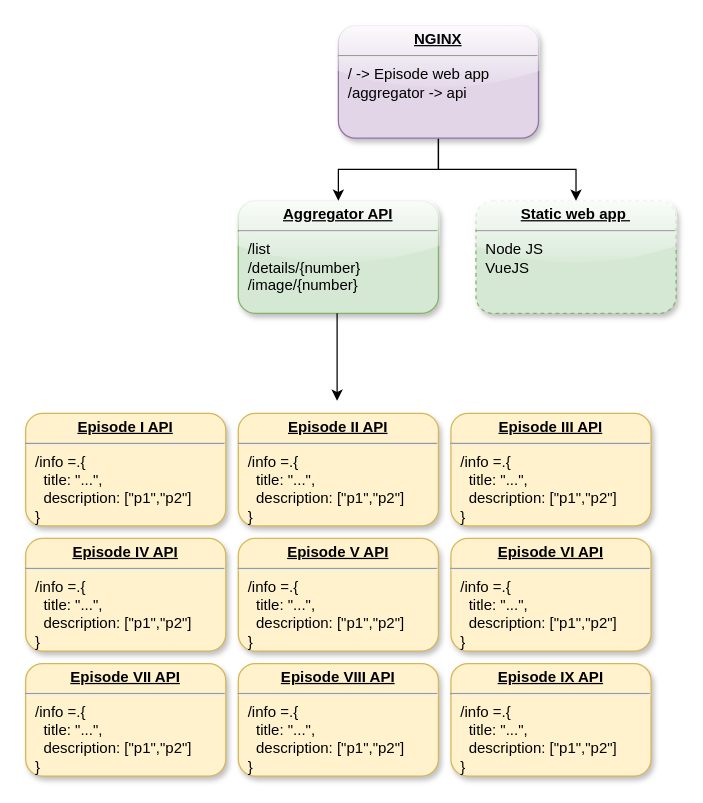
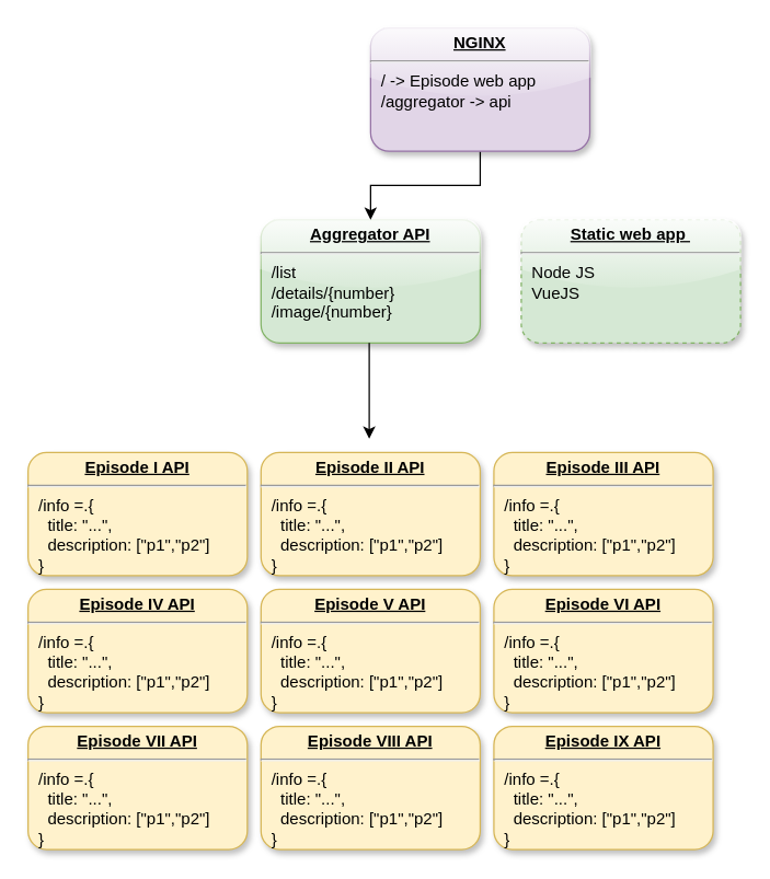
  <mxCell id="0" />
  <mxCell id="1" parent="0" />
  <mxCell id="2" value="&lt;p style=&quot;margin: 0px ; margin-top: 4px ; text-align: center ; text-decoration: underline&quot;&gt;&lt;b&gt;Aggregator API&lt;/b&gt;&lt;/p&gt;&lt;hr&gt;&lt;p style=&quot;margin: 0px ; margin-left: 8px&quot;&gt;/list&lt;/p&gt;&lt;p style=&quot;margin: 0px ; margin-left: 8px&quot;&gt;/details/{number}&lt;/p&gt;&lt;p style=&quot;margin: 0px 0px 0px 8px&quot;&gt;/image/{number}&lt;/p&gt;&lt;p style=&quot;margin: 0px 0px 0px 8px&quot;&gt;&lt;br&gt;&lt;/p&gt;&lt;p style=&quot;margin: 0px ; margin-left: 8px&quot;&gt;&lt;br&gt;&lt;/p&gt;" style="verticalAlign=top;align=left;overflow=fill;fontSize=12;fontFamily=Helvetica;html=1;rounded=1;glass=1;fillColor=#d5e8d4;strokeColor=#82b366;shadow=1;" vertex="1" parent="1"><mxGeometry x="190" y="160" width="160" height="90" as="geometry" /></mxCell>
  <mxCell id="3" value="&lt;p style=&quot;margin: 0px ; margin-top: 4px ; text-align: center ; text-decoration: underline&quot;&gt;&lt;b&gt;Episode V API&lt;/b&gt;&lt;/p&gt;&lt;hr&gt;&lt;p style=&quot;margin: 0px ; margin-left: 8px&quot;&gt;/info =.{&lt;/p&gt;&lt;p style=&quot;margin: 0px ; margin-left: 8px&quot;&gt;&amp;nbsp; title: &quot;...&quot;,&lt;/p&gt;&lt;p style=&quot;margin: 0px ; margin-left: 8px&quot;&gt;&lt;span&gt;&amp;nbsp; description: [&quot;p1&quot;,&quot;p2&quot;]&lt;/span&gt;&lt;br&gt;&lt;/p&gt;&lt;p style=&quot;margin: 0px ; margin-left: 8px&quot;&gt;}&lt;/p&gt;" style="verticalAlign=top;align=left;overflow=fill;fontSize=12;fontFamily=Helvetica;html=1;fillColor=#fff2cc;strokeColor=#D6B656;rounded=1;glass=0;shadow=1;sketch=0;" vertex="1" parent="1"><mxGeometry x="190" y="430" width="160" height="90" as="geometry" /></mxCell>
  <mxCell id="4" value="&lt;p style=&quot;margin: 0px ; margin-top: 4px ; text-align: center ; text-decoration: underline&quot;&gt;&lt;b&gt;Episode VIII API&lt;/b&gt;&lt;/p&gt;&lt;hr&gt;&lt;p style=&quot;margin: 0px ; margin-left: 8px&quot;&gt;/info =.{&lt;/p&gt;&lt;p style=&quot;margin: 0px ; margin-left: 8px&quot;&gt;&amp;nbsp; title: &quot;...&quot;,&lt;/p&gt;&lt;p style=&quot;margin: 0px ; margin-left: 8px&quot;&gt;&lt;span&gt;&amp;nbsp; description: [&quot;p1&quot;,&quot;p2&quot;]&lt;/span&gt;&lt;br&gt;&lt;/p&gt;&lt;p style=&quot;margin: 0px ; margin-left: 8px&quot;&gt;}&lt;/p&gt;" style="verticalAlign=top;align=left;overflow=fill;fontSize=12;fontFamily=Helvetica;html=1;fillColor=#fff2cc;strokeColor=#D6B656;rounded=1;glass=0;shadow=1;sketch=0;" vertex="1" parent="1"><mxGeometry x="190" y="530" width="160" height="90" as="geometry" /></mxCell>
  <mxCell id="5" value="&lt;p style=&quot;margin: 0px ; margin-top: 4px ; text-align: center ; text-decoration: underline&quot;&gt;&lt;b&gt;Episode IX API&lt;/b&gt;&lt;/p&gt;&lt;hr&gt;&lt;p style=&quot;margin: 0px ; margin-left: 8px&quot;&gt;/info =.{&lt;/p&gt;&lt;p style=&quot;margin: 0px ; margin-left: 8px&quot;&gt;&amp;nbsp; title: &quot;...&quot;,&lt;/p&gt;&lt;p style=&quot;margin: 0px ; margin-left: 8px&quot;&gt;&lt;span&gt;&amp;nbsp; description: [&quot;p1&quot;,&quot;p2&quot;]&lt;/span&gt;&lt;br&gt;&lt;/p&gt;&lt;p style=&quot;margin: 0px ; margin-left: 8px&quot;&gt;}&lt;/p&gt;" style="verticalAlign=top;align=left;overflow=fill;fontSize=12;fontFamily=Helvetica;html=1;fillColor=#fff2cc;strokeColor=#D6B656;rounded=1;glass=0;shadow=1;sketch=0;" vertex="1" parent="1"><mxGeometry x="360" y="530" width="160" height="90" as="geometry" /></mxCell>
  <mxCell id="6" value="&lt;p style=&quot;margin: 0px ; margin-top: 4px ; text-align: center ; text-decoration: underline&quot;&gt;&lt;b&gt;Static web app&amp;nbsp;&lt;/b&gt;&lt;/p&gt;&lt;hr&gt;&lt;p style=&quot;margin: 0px ; margin-left: 8px&quot;&gt;Node JS&lt;/p&gt;&lt;p style=&quot;margin: 0px ; margin-left: 8px&quot;&gt;VueJS&lt;/p&gt;&lt;p style=&quot;margin: 0px 0px 0px 8px&quot;&gt;&lt;br&gt;&lt;/p&gt;&lt;p style=&quot;margin: 0px ; margin-left: 8px&quot;&gt;&lt;br&gt;&lt;/p&gt;" style="verticalAlign=top;align=left;overflow=fill;fontSize=12;fontFamily=Helvetica;html=1;rounded=1;glass=1;fillColor=#d5e8d4;strokeColor=#82b366;shadow=1;dashed=1;" vertex="1" parent="1"><mxGeometry x="380" y="160" width="160" height="90" as="geometry" /></mxCell>
  <mxCell id="7" style="edgeStyle=orthogonalEdgeStyle;rounded=0;orthogonalLoop=1;jettySize=auto;html=1;" edge="1" parent="1" source="9" target="2"><mxGeometry relative="1" as="geometry" /></mxCell>
- <mxCell id="8" style="edgeStyle=orthogonalEdgeStyle;rounded=0;orthogonalLoop=1;jettySize=auto;html=1;" edge="1" parent="1" source="9" target="6"><mxGeometry relative="1" as="geometry" /></mxCell>
  <mxCell id="9" value="&lt;p style=&quot;margin: 0px ; margin-top: 4px ; text-align: center ; text-decoration: underline&quot;&gt;&lt;b&gt;NGINX&lt;/b&gt;&lt;/p&gt;&lt;hr&gt;&lt;p style=&quot;margin: 0px ; margin-left: 8px&quot;&gt;/ -&amp;gt; Episode web app&lt;/p&gt;&lt;p style=&quot;margin: 0px ; margin-left: 8px&quot;&gt;/aggregator -&amp;gt; api&lt;/p&gt;&lt;p style=&quot;margin: 0px 0px 0px 8px&quot;&gt;&lt;br&gt;&lt;/p&gt;&lt;p style=&quot;margin: 0px ; margin-left: 8px&quot;&gt;&lt;br&gt;&lt;/p&gt;" style="verticalAlign=top;align=left;overflow=fill;fontSize=12;fontFamily=Helvetica;html=1;fillColor=#e1d5e7;strokeColor=#9673a6;shadow=1;rounded=1;glass=1;" vertex="1" parent="1"><mxGeometry x="270" y="20" width="160" height="90" as="geometry" /></mxCell>
  <mxCell id="10" value="" style="endArrow=classic;html=1;rounded=0;" edge="1" parent="1"><mxGeometry width="50" height="50" relative="1" as="geometry"><mxPoint x="269" y="250" as="sourcePoint" /><mxPoint x="269" y="320" as="targetPoint" /></mxGeometry></mxCell>
  <mxCell id="11" value="&lt;p style=&quot;margin: 0px ; margin-top: 4px ; text-align: center ; text-decoration: underline&quot;&gt;&lt;b&gt;Episode I API&lt;/b&gt;&lt;/p&gt;&lt;hr&gt;&lt;p style=&quot;margin: 0px ; margin-left: 8px&quot;&gt;/info =.{&lt;/p&gt;&lt;p style=&quot;margin: 0px ; margin-left: 8px&quot;&gt;&amp;nbsp; title: &quot;...&quot;,&lt;/p&gt;&lt;p style=&quot;margin: 0px ; margin-left: 8px&quot;&gt;&lt;span&gt;&amp;nbsp; description: [&quot;p1&quot;,&quot;p2&quot;]&lt;/span&gt;&lt;br&gt;&lt;/p&gt;&lt;p style=&quot;margin: 0px ; margin-left: 8px&quot;&gt;}&lt;/p&gt;" style="verticalAlign=top;align=left;overflow=fill;fontSize=12;fontFamily=Helvetica;html=1;fillColor=#fff2cc;strokeColor=#D6B656;rounded=1;glass=0;shadow=1;sketch=0;" vertex="1" parent="1"><mxGeometry x="20" y="330" width="160" height="90" as="geometry" /></mxCell>
  <mxCell id="12" value="&lt;p style=&quot;margin: 0px ; margin-top: 4px ; text-align: center ; text-decoration: underline&quot;&gt;&lt;b&gt;Episode II API&lt;/b&gt;&lt;/p&gt;&lt;hr&gt;&lt;p style=&quot;margin: 0px ; margin-left: 8px&quot;&gt;/info =.{&lt;/p&gt;&lt;p style=&quot;margin: 0px ; margin-left: 8px&quot;&gt;&amp;nbsp; title: &quot;...&quot;,&lt;/p&gt;&lt;p style=&quot;margin: 0px ; margin-left: 8px&quot;&gt;&lt;span&gt;&amp;nbsp; description: [&quot;p1&quot;,&quot;p2&quot;]&lt;/span&gt;&lt;br&gt;&lt;/p&gt;&lt;p style=&quot;margin: 0px ; margin-left: 8px&quot;&gt;}&lt;/p&gt;" style="verticalAlign=top;align=left;overflow=fill;fontSize=12;fontFamily=Helvetica;html=1;fillColor=#fff2cc;strokeColor=#D6B656;rounded=1;glass=0;shadow=1;sketch=0;" vertex="1" parent="1"><mxGeometry x="190" y="330" width="160" height="90" as="geometry" /></mxCell>
  <mxCell id="13" value="&lt;p style=&quot;margin: 0px ; margin-top: 4px ; text-align: center ; text-decoration: underline&quot;&gt;&lt;b&gt;Episode III API&lt;/b&gt;&lt;/p&gt;&lt;hr&gt;&lt;p style=&quot;margin: 0px ; margin-left: 8px&quot;&gt;/info =.{&lt;/p&gt;&lt;p style=&quot;margin: 0px ; margin-left: 8px&quot;&gt;&amp;nbsp; title: &quot;...&quot;,&lt;/p&gt;&lt;p style=&quot;margin: 0px ; margin-left: 8px&quot;&gt;&lt;span&gt;&amp;nbsp; description: [&quot;p1&quot;,&quot;p2&quot;]&lt;/span&gt;&lt;br&gt;&lt;/p&gt;&lt;p style=&quot;margin: 0px ; margin-left: 8px&quot;&gt;}&lt;/p&gt;" style="verticalAlign=top;align=left;overflow=fill;fontSize=12;fontFamily=Helvetica;html=1;fillColor=#fff2cc;strokeColor=#D6B656;rounded=1;glass=0;shadow=1;sketch=0;" vertex="1" parent="1"><mxGeometry x="360" y="330" width="160" height="90" as="geometry" /></mxCell>
  <mxCell id="14" value="&lt;p style=&quot;margin: 0px ; margin-top: 4px ; text-align: center ; text-decoration: underline&quot;&gt;&lt;b&gt;Episode VI API&lt;/b&gt;&lt;/p&gt;&lt;hr&gt;&lt;p style=&quot;margin: 0px ; margin-left: 8px&quot;&gt;/info =.{&lt;/p&gt;&lt;p style=&quot;margin: 0px ; margin-left: 8px&quot;&gt;&amp;nbsp; title: &quot;...&quot;,&lt;/p&gt;&lt;p style=&quot;margin: 0px ; margin-left: 8px&quot;&gt;&lt;span&gt;&amp;nbsp; description: [&quot;p1&quot;,&quot;p2&quot;]&lt;/span&gt;&lt;br&gt;&lt;/p&gt;&lt;p style=&quot;margin: 0px ; margin-left: 8px&quot;&gt;}&lt;/p&gt;" style="verticalAlign=top;align=left;overflow=fill;fontSize=12;fontFamily=Helvetica;html=1;fillColor=#fff2cc;strokeColor=#D6B656;rounded=1;glass=0;shadow=1;sketch=0;" vertex="1" parent="1"><mxGeometry x="360" y="430" width="160" height="90" as="geometry" /></mxCell>
  <mxCell id="15" value="&lt;p style=&quot;margin: 0px ; margin-top: 4px ; text-align: center ; text-decoration: underline&quot;&gt;&lt;b&gt;Episode IV API&lt;/b&gt;&lt;/p&gt;&lt;hr&gt;&lt;p style=&quot;margin: 0px ; margin-left: 8px&quot;&gt;/info =.{&lt;/p&gt;&lt;p style=&quot;margin: 0px ; margin-left: 8px&quot;&gt;&amp;nbsp; title: &quot;...&quot;,&lt;/p&gt;&lt;p style=&quot;margin: 0px ; margin-left: 8px&quot;&gt;&lt;span&gt;&amp;nbsp; description: [&quot;p1&quot;,&quot;p2&quot;]&lt;/span&gt;&lt;br&gt;&lt;/p&gt;&lt;p style=&quot;margin: 0px ; margin-left: 8px&quot;&gt;}&lt;/p&gt;" style="verticalAlign=top;align=left;overflow=fill;fontSize=12;fontFamily=Helvetica;html=1;fillColor=#fff2cc;strokeColor=#D6B656;rounded=1;glass=0;shadow=1;sketch=0;" vertex="1" parent="1"><mxGeometry x="20" y="430" width="160" height="90" as="geometry" /></mxCell>
  <mxCell id="16" value="&lt;p style=&quot;margin: 0px ; margin-top: 4px ; text-align: center ; text-decoration: underline&quot;&gt;&lt;b&gt;Episode VII API&lt;/b&gt;&lt;/p&gt;&lt;hr&gt;&lt;p style=&quot;margin: 0px ; margin-left: 8px&quot;&gt;/info =.{&lt;/p&gt;&lt;p style=&quot;margin: 0px ; margin-left: 8px&quot;&gt;&amp;nbsp; title: &quot;...&quot;,&lt;/p&gt;&lt;p style=&quot;margin: 0px ; margin-left: 8px&quot;&gt;&lt;span&gt;&amp;nbsp; description: [&quot;p1&quot;,&quot;p2&quot;]&lt;/span&gt;&lt;br&gt;&lt;/p&gt;&lt;p style=&quot;margin: 0px ; margin-left: 8px&quot;&gt;}&lt;/p&gt;" style="verticalAlign=top;align=left;overflow=fill;fontSize=12;fontFamily=Helvetica;html=1;fillColor=#fff2cc;strokeColor=#D6B656;rounded=1;glass=0;shadow=1;sketch=0;" vertex="1" parent="1"><mxGeometry x="20" y="530" width="160" height="90" as="geometry" /></mxCell>
